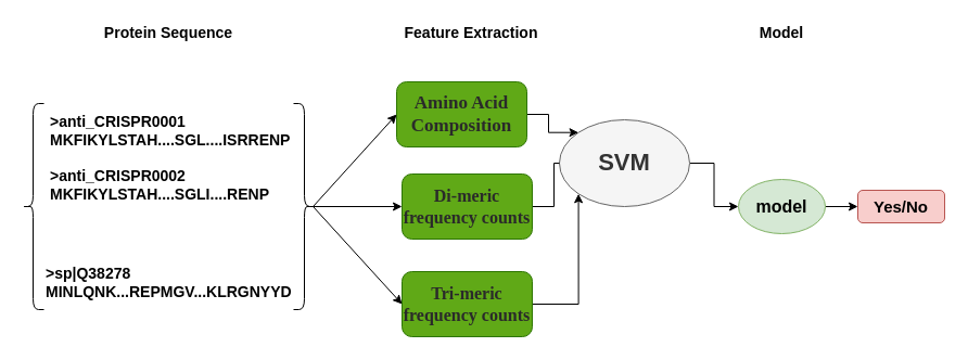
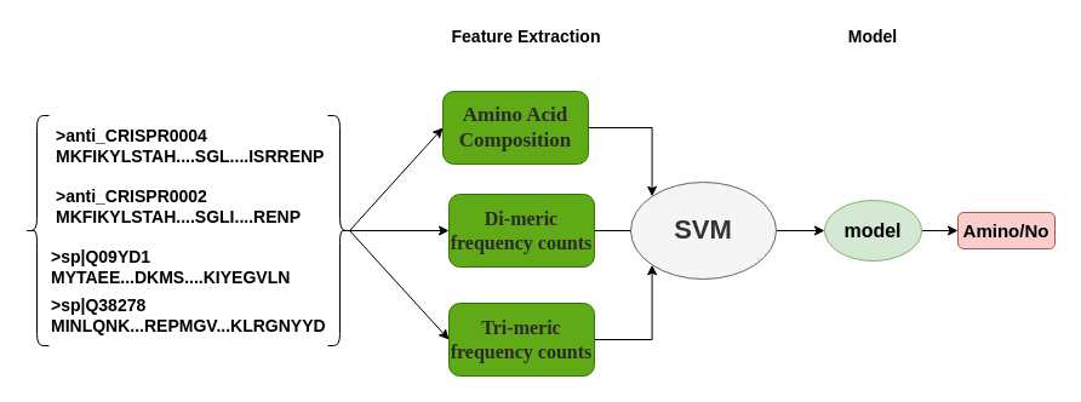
  <mxCell id="0" />
  <mxCell id="1" parent="0" />
  <mxCell id="2" style="edgeStyle=orthogonalEdgeStyle;rounded=0;orthogonalLoop=1;jettySize=auto;html=1;entryX=0;entryY=0;entryDx=0;entryDy=0;" parent="1" source="3" target="5" edge="1"><mxGeometry relative="1" as="geometry" /></mxCell>
  <mxCell id="3" value="&lt;span style=&quot;color: rgb(42, 42, 42); font-family: merriweather, serif; font-size: 17px;&quot;&gt;&lt;b style=&quot;font-size: 17px;&quot;&gt;Amino Acid Composition&lt;/b&gt;&lt;/span&gt;" style="rounded=1;whiteSpace=wrap;html=1;fillColor=#60a917;strokeColor=#2D7600;fontColor=#ffffff;labelBackgroundColor=none;labelBorderColor=none;fontSize=17;" parent="1" vertex="1"><mxGeometry x="365" y="75" width="120" height="60" as="geometry" /></mxCell>
  <mxCell id="4" style="edgeStyle=orthogonalEdgeStyle;rounded=0;orthogonalLoop=1;jettySize=auto;html=1;exitX=1;exitY=0.5;exitDx=0;exitDy=0;" parent="1" source="5" target="7" edge="1"><mxGeometry relative="1" as="geometry" /></mxCell>
- <mxCell id="5" value="&lt;font style=&quot;font-size: 22px;&quot;&gt;SVM&lt;/font&gt;" style="ellipse;whiteSpace=wrap;html=1;fillColor=#f5f5f5;strokeColor=#666666;fontColor=#333333;fontStyle=1;fontSize=22;" parent="1" vertex="1"><mxGeometry x="515" y="110" width="120" height="80" as="geometry" /></mxCell>
+ <mxCell id="5" value="&lt;font style=&quot;font-size: 22px;&quot;&gt;SVM&lt;/font&gt;" style="ellipse;whiteSpace=wrap;html=1;fillColor=#f5f5f5;strokeColor=#666666;fontColor=#333333;fontStyle=1;fontSize=22;" parent="1" vertex="1"><mxGeometry x="520" y="150" width="120" height="80" as="geometry" /></mxCell>
  <mxCell id="6" style="edgeStyle=orthogonalEdgeStyle;rounded=0;orthogonalLoop=1;jettySize=auto;html=1;exitX=1;exitY=0.5;exitDx=0;exitDy=0;entryX=0;entryY=0.5;entryDx=0;entryDy=0;" parent="1" source="7" target="8" edge="1"><mxGeometry relative="1" as="geometry" /></mxCell>
  <mxCell id="7" value="model" style="ellipse;whiteSpace=wrap;html=1;fillColor=#d5e8d4;strokeColor=#82b366;fontStyle=1;fontSize=16;" parent="1" vertex="1"><mxGeometry x="680" y="165" width="80" height="50" as="geometry" /></mxCell>
- <mxCell id="8" value="Yes/No" style="rounded=1;whiteSpace=wrap;html=1;fillColor=#f8cecc;strokeColor=#b85450;fontStyle=1;fontSize=15;" parent="1" vertex="1"><mxGeometry x="790" y="175" width="80" height="30" as="geometry" /></mxCell>
+ <mxCell id="8" value="Amino/No" style="rounded=1;whiteSpace=wrap;html=1;fillColor=#f8cecc;strokeColor=#b85450;fontStyle=1;fontSize=15;" parent="1" vertex="1"><mxGeometry x="790" y="175" width="80" height="30" as="geometry" /></mxCell>
  <mxCell id="9" style="edgeStyle=orthogonalEdgeStyle;rounded=0;orthogonalLoop=1;jettySize=auto;html=1;exitX=1;exitY=0.5;exitDx=0;exitDy=0;entryX=0;entryY=1;entryDx=0;entryDy=0;" parent="1" source="10" target="5" edge="1"><mxGeometry relative="1" as="geometry" /></mxCell>
  <mxCell id="10" value="&lt;span style=&quot;color: rgb(42, 42, 42); font-family: merriweather, serif; font-size: 16px;&quot;&gt;Tri-meric frequency counts&lt;/span&gt;" style="rounded=1;whiteSpace=wrap;html=1;fillColor=#60a917;strokeColor=#2D7600;fontColor=#ffffff;labelBackgroundColor=none;fontStyle=1;fontSize=16;" parent="1" vertex="1"><mxGeometry x="370" y="250" width="120" height="60" as="geometry" /></mxCell>
  <mxCell id="11" style="edgeStyle=orthogonalEdgeStyle;rounded=0;orthogonalLoop=1;jettySize=auto;html=1;exitX=1;exitY=0.5;exitDx=0;exitDy=0;endArrow=none;" parent="1" source="12" target="5" edge="1"><mxGeometry relative="1" as="geometry" /></mxCell>
  <mxCell id="12" value="&lt;span style=&quot;color: rgb(42, 42, 42); font-family: merriweather, serif; font-size: 16px;&quot;&gt;Di-meric frequency counts&lt;/span&gt;" style="rounded=1;whiteSpace=wrap;html=1;fillColor=#60a917;strokeColor=#2D7600;fontColor=#ffffff;fontStyle=1;labelBackgroundColor=none;fontSize=16;" parent="1" vertex="1"><mxGeometry x="370" y="160" width="120" height="60" as="geometry" /></mxCell>
  <mxCell id="13" value="&lt;span style=&quot;font-size: 14px;&quot;&gt;&lt;b style=&quot;font-size: 14px;&quot;&gt;Feature Extraction&lt;/b&gt;&lt;/span&gt;" style="text;html=1;strokeColor=none;fillColor=none;align=center;verticalAlign=middle;whiteSpace=wrap;rounded=0;fontSize=14;" parent="1" vertex="1"><mxGeometry x="364" y="20" width="140" height="20" as="geometry" /></mxCell>
  <mxCell id="14" value="&lt;span style=&quot;font-size: 14px;&quot;&gt;&lt;b style=&quot;font-size: 14px;&quot;&gt;Model&lt;/b&gt;&lt;/span&gt;" style="text;html=1;strokeColor=none;fillColor=none;align=center;verticalAlign=middle;whiteSpace=wrap;rounded=0;fontSize=14;" parent="1" vertex="1"><mxGeometry x="655" y="20" width="130" height="20" as="geometry" /></mxCell>
- <mxCell id="15" value="&lt;span style=&quot;font-size: 14px;&quot;&gt;&lt;b style=&quot;font-size: 14px;&quot;&gt;Protein Sequence&lt;/b&gt;&lt;/span&gt;" style="text;html=1;strokeColor=none;fillColor=none;align=center;verticalAlign=middle;whiteSpace=wrap;rounded=0;fontSize=14;" parent="1" vertex="1"><mxGeometry x="85" y="20" width="140" height="20" as="geometry" /></mxCell>
- <mxCell id="16" value="&lt;b style=&quot;font-size: 14px&quot;&gt;&amp;gt;anti_CRISPR0001&amp;nbsp;&lt;br style=&quot;font-size: 14px&quot;&gt;MKFIKYLSTAH....SGL....ISRRENP&lt;/b&gt;" style="text;html=1;strokeColor=none;fillColor=none;align=left;verticalAlign=middle;whiteSpace=wrap;rounded=0;fontSize=14;" parent="1" vertex="1"><mxGeometry x="44" y="105" width="236" height="30" as="geometry" /></mxCell>
+ <mxCell id="16" value="&lt;b style=&quot;font-size: 14px&quot;&gt;&amp;gt;anti_CRISPR0004&amp;nbsp;&lt;br style=&quot;font-size: 14px&quot;&gt;MKFIKYLSTAH....SGL....ISRRENP&lt;/b&gt;" style="text;html=1;strokeColor=none;fillColor=none;align=left;verticalAlign=middle;whiteSpace=wrap;rounded=0;fontSize=14;" parent="1" vertex="1"><mxGeometry x="44" y="105" width="236" height="30" as="geometry" /></mxCell>
  <mxCell id="17" value="&lt;b style=&quot;font-size: 14px&quot;&gt;&amp;gt;sp|Q38278&amp;nbsp;&lt;/b&gt;&lt;br style=&quot;font-size: 14px&quot;&gt;&lt;b style=&quot;font-size: 14px&quot;&gt;MINLQNK...REPMGV...KLRGNYYD&lt;/b&gt;" style="text;html=1;strokeColor=none;fillColor=none;align=left;verticalAlign=middle;whiteSpace=wrap;rounded=0;fontSize=14;" parent="1" vertex="1"><mxGeometry x="40" y="245" width="240" height="30" as="geometry" /></mxCell>
+ <mxCell id="18" value="&lt;b style=&quot;font-size: 14px;&quot;&gt;&amp;gt;sp|Q09YD1&amp;nbsp;&lt;/b&gt;&lt;br style=&quot;font-size: 14px;&quot;&gt;&lt;b style=&quot;font-size: 14px;&quot;&gt;MYTAEE...DKMS....KIYEGVLN&lt;/b&gt;" style="text;html=1;strokeColor=none;fillColor=none;align=left;verticalAlign=middle;whiteSpace=wrap;rounded=0;fontSize=14;" parent="1" vertex="1"><mxGeometry x="40" y="205" width="230" height="30" as="geometry" /></mxCell>
  <mxCell id="19" value="&lt;b style=&quot;font-size: 14px&quot;&gt;&amp;gt;anti_CRISPR0002&amp;nbsp;&lt;br style=&quot;font-size: 14px&quot;&gt;MKFIKYLSTAH....SGLI....RENP&lt;/b&gt;" style="text;html=1;strokeColor=none;fillColor=none;align=left;verticalAlign=middle;whiteSpace=wrap;rounded=0;fontSize=14;" parent="1" vertex="1"><mxGeometry x="44" y="155" width="236" height="30" as="geometry" /></mxCell>
  <mxCell id="20" value="" style="shape=curlyBracket;whiteSpace=wrap;html=1;rounded=1;labelBackgroundColor=none;fontSize=14;align=left;verticalAlign=middle;" parent="1" vertex="1"><mxGeometry x="20" y="95" width="20" height="190" as="geometry" /></mxCell>
  <mxCell id="21" value="" style="shape=curlyBracket;whiteSpace=wrap;html=1;rounded=1;flipH=1;labelBackgroundColor=none;fontSize=14;align=left;verticalAlign=middle;" parent="1" vertex="1"><mxGeometry x="270" y="95" width="20" height="190" as="geometry" /></mxCell>
  <mxCell id="22" value="" style="endArrow=classic;html=1;fontSize=14;exitX=0.1;exitY=0.5;exitDx=0;exitDy=0;exitPerimeter=0;entryX=0;entryY=0.5;entryDx=0;entryDy=0;" parent="1" source="21" target="3" edge="1"><mxGeometry width="50" height="50" relative="1" as="geometry"><mxPoint x="300" y="160" as="sourcePoint" /><mxPoint x="350" y="110" as="targetPoint" /></mxGeometry></mxCell>
  <mxCell id="23" value="" style="endArrow=classic;html=1;fontSize=14;exitX=0.1;exitY=0.5;exitDx=0;exitDy=0;exitPerimeter=0;entryX=0;entryY=0.5;entryDx=0;entryDy=0;" parent="1" source="21" target="12" edge="1"><mxGeometry width="50" height="50" relative="1" as="geometry"><mxPoint x="298" y="195" as="sourcePoint" /><mxPoint x="380" y="100" as="targetPoint" /></mxGeometry></mxCell>
  <mxCell id="24" value="" style="endArrow=classic;html=1;fontSize=14;exitX=0.1;exitY=0.5;exitDx=0;exitDy=0;exitPerimeter=0;entryX=0;entryY=0.5;entryDx=0;entryDy=0;" parent="1" source="21" target="10" edge="1"><mxGeometry width="50" height="50" relative="1" as="geometry"><mxPoint x="308" y="205" as="sourcePoint" /><mxPoint x="390" y="110" as="targetPoint" /></mxGeometry></mxCell>
